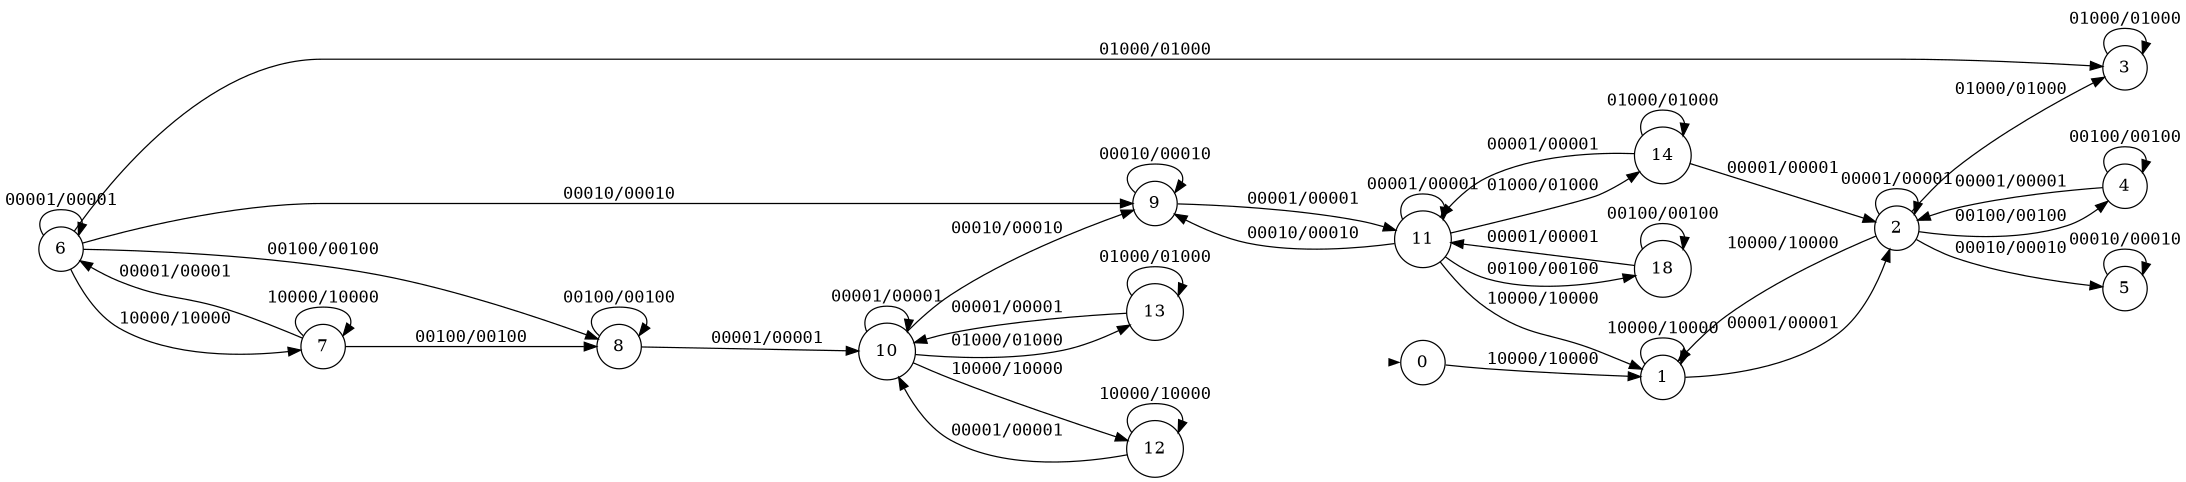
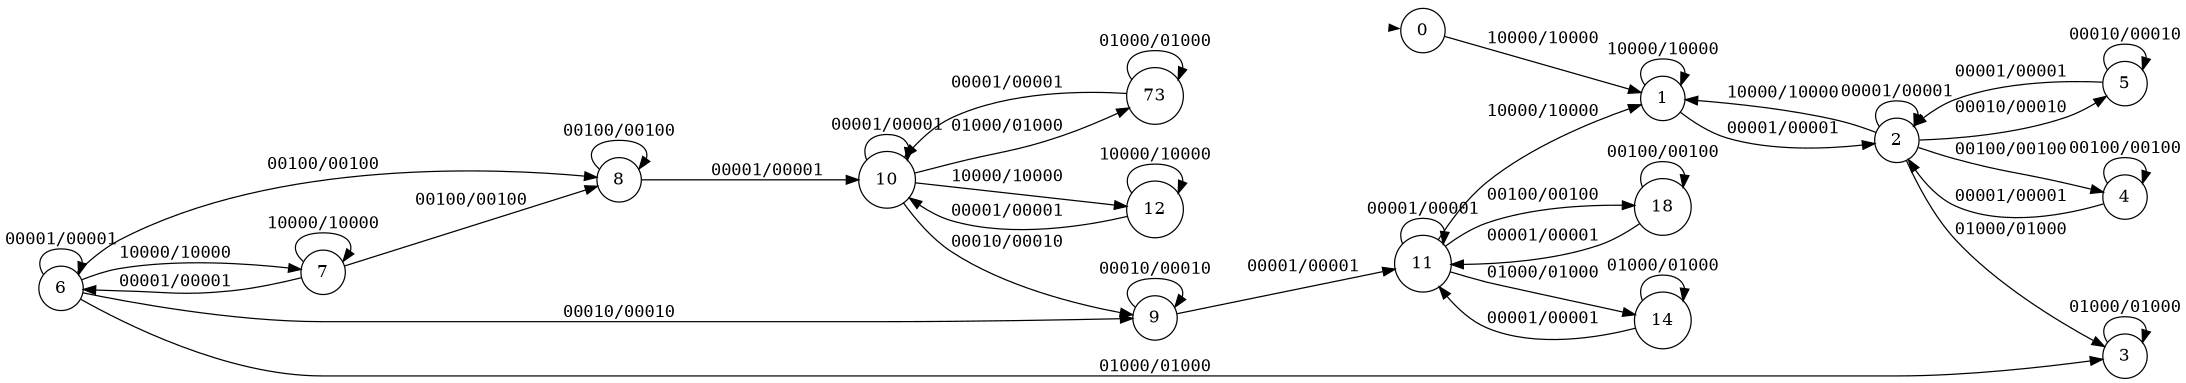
  digraph {
    nodesep=0.2
    rankdir=LR
    ranksep=0.8
    node [shape=circle]
    edge [fontname=mono]
    init [shape=point style=invis]
    n2 [label=0]
    n3 [label=1]
    n4 [label=2]
    n5 [label=3]
    n6 [label=4]
    n7 [label=5]
    n8 [label=6]
    n9 [label=7]
    n10 [label=8]
    n11 [label=9]
    n12 [label=10]
    n13 [label=11]
    n14 [label=12]
-   n15 [label=13]
+   n15 [label=73]
    n16 [label=14]
    n17 [label=18]
    init -> n2 [penwidth=0]
    n2 -> n3 [label="10000/10000\l"]
    n3 -> n3 [label="10000/10000\l"]
    n3 -> n4 [label="00001/00001\l"]
    n4 -> n3 [label="10000/10000\l"]
    n4 -> n4 [label="00001/00001\l"]
    n4 -> n5 [label="01000/01000\l"]
    n4 -> n6 [label="00100/00100\l"]
    n4 -> n7 [label="00010/00010\l"]
    n5 -> n5 [label="01000/01000\l"]
    n6 -> n4 [label="00001/00001\l"]
    n6 -> n6 [label="00100/00100\l"]
-   n16 -> n4 [label="00001/00001\l"]
+   n7 -> n4 [label="00001/00001\l"]
    n7 -> n7 [label="00010/00010\l"]
    n8 -> n5 [label="01000/01000\l"]
    n8 -> n8 [label="00001/00001\l"]
    n8 -> n9 [label="10000/10000\l"]
    n8 -> n10 [label="00100/00100\l"]
    n8 -> n11 [label="00010/00010\l"]
    n9 -> n8 [label="00001/00001\l"]
    n9 -> n9 [label="10000/10000\l"]
    n9 -> n10 [label="00100/00100\l"]
    n10 -> n10 [label="00100/00100\l"]
    n10 -> n12 [label="00001/00001\l"]
    n11 -> n11 [label="00010/00010\l"]
    n11 -> n13 [label="00001/00001\l"]
    n12 -> n11 [label="00010/00010\l"]
    n12 -> n12 [label="00001/00001\l"]
    n12 -> n14 [label="10000/10000\l"]
    n12 -> n15 [label="01000/01000\l"]
    n13 -> n3 [label="10000/10000\l"]
-   n13 -> n11 [label="00010/00010\l"]
    n13 -> n13 [label="00001/00001\l"]
    n13 -> n16 [label="01000/01000\l"]
    n13 -> n17 [label="00100/00100\l"]
    n14 -> n12 [label="00001/00001\l"]
    n14 -> n14 [label="10000/10000\l"]
    n15 -> n12 [label="00001/00001\l"]
    n15 -> n15 [label="01000/01000\l"]
    n16 -> n13 [label="00001/00001\l"]
    n16 -> n16 [label="01000/01000\l"]
    n17 -> n13 [label="00001/00001\l"]
    n17 -> n17 [label="00100/00100\l"]
  }
